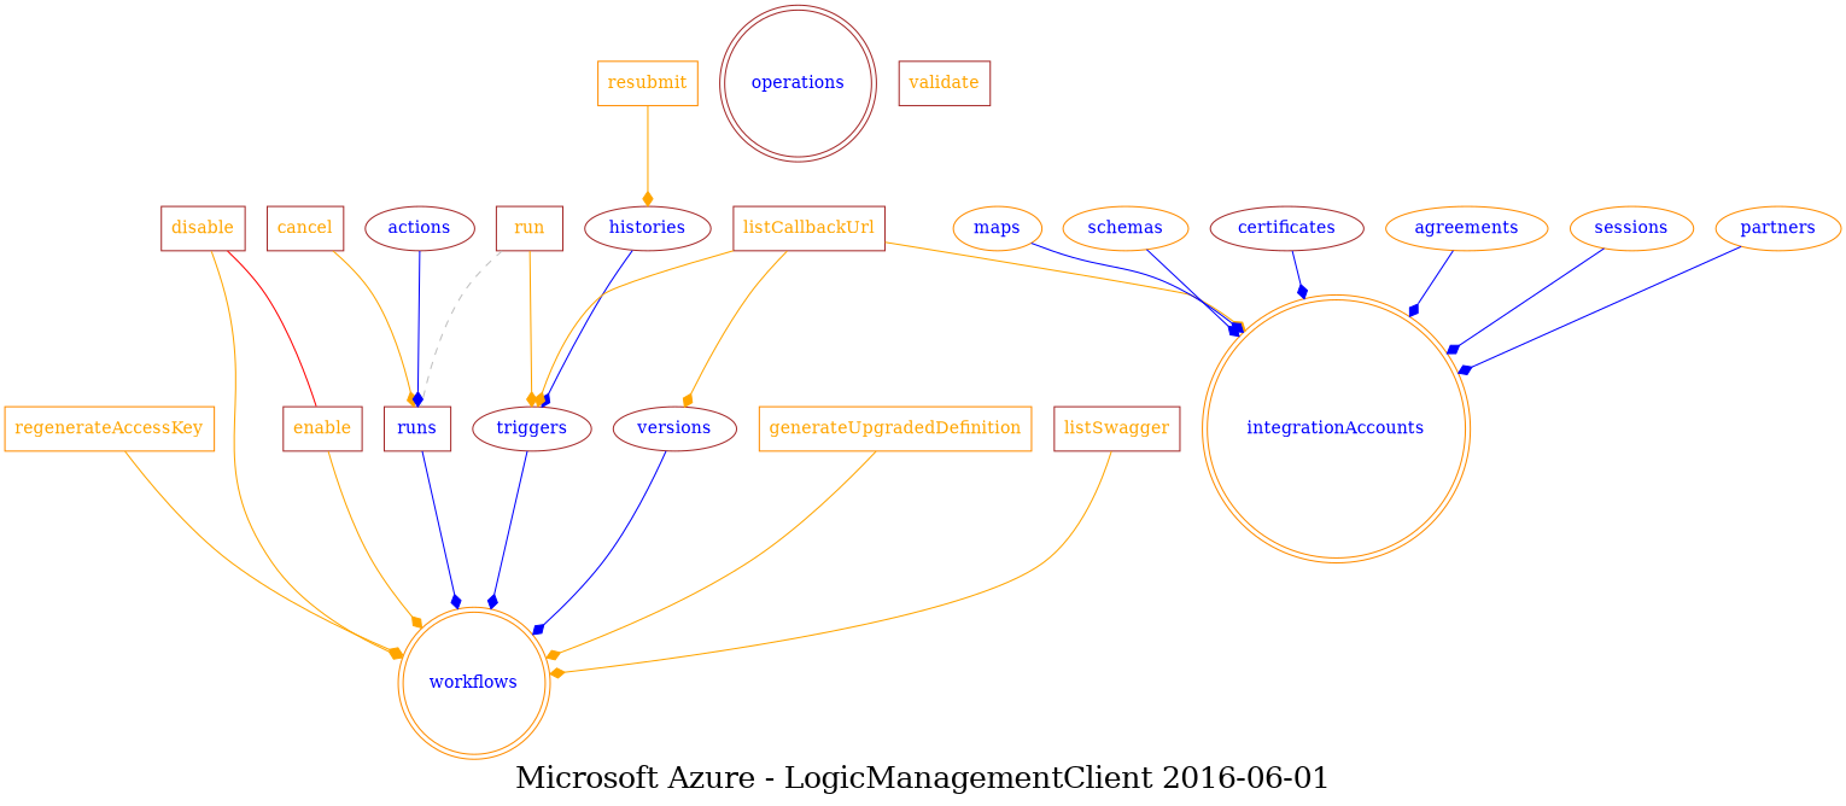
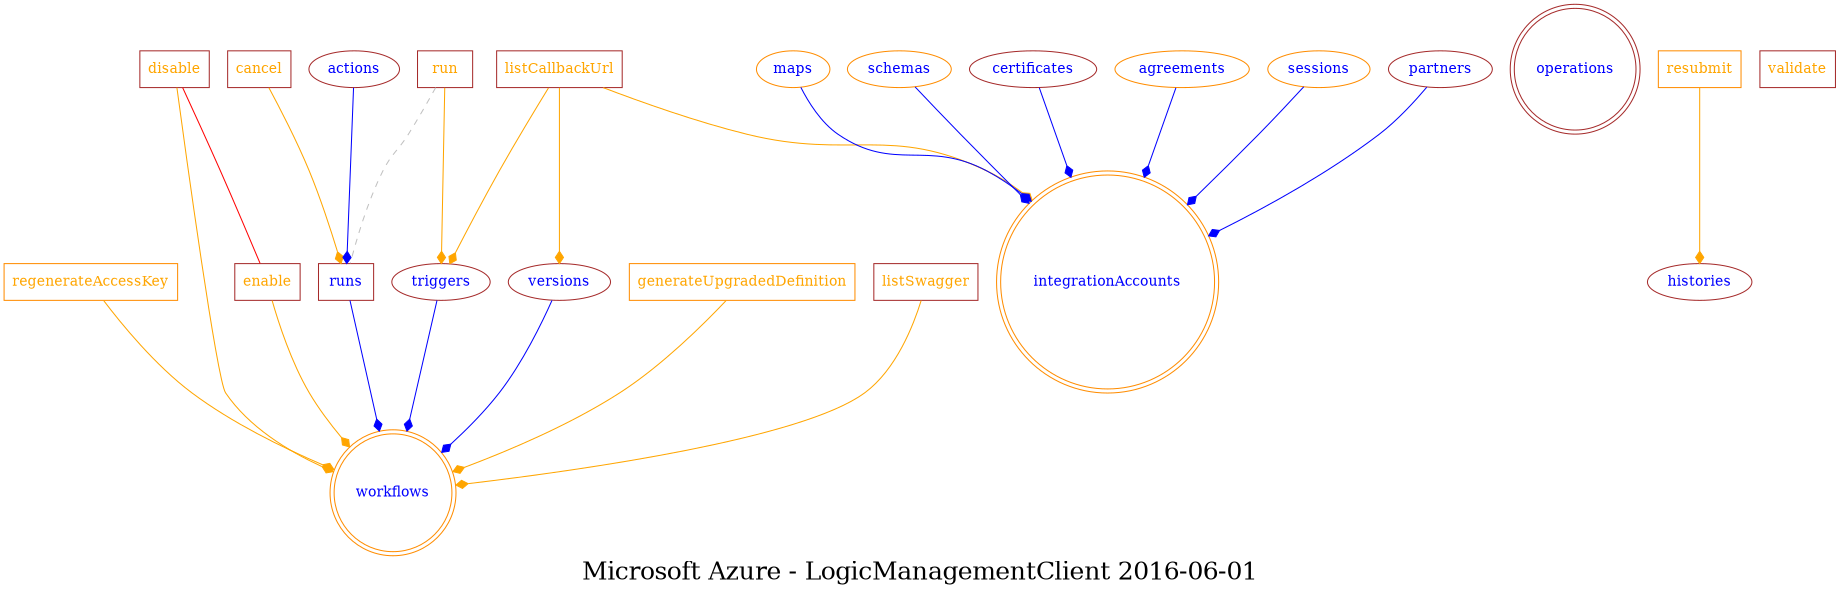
  digraph {
    fontsize=24
    label="Microsoft Azure - LogicManagementClient 2016-06-01"
    splines=true
    node [color=brown fontcolor=blue shape=box]
    edge [arrowhead=diamond arrowtail=none color=orange fontcolor=orange]
    workflows [color=darkorange shape=doublecircle]
    integrationAccounts [color=darkorange shape=doublecircle]
    operations [shape=doublecircle]
    regenerateAccessKey [color=darkorange fontcolor=orange]
    disable [fontcolor=orange]
    enable [fontcolor=orange]
    runs
    run [fontcolor=orange]
    triggers [shape=ellipse]
    cancel [fontcolor=orange]
    actions [shape=ellipse]
    histories [shape=ellipse]
    resubmit [color=darkorange fontcolor=orange]
    listCallbackUrl [fontcolor=orange]
    versions [shape=ellipse]
    generateUpgradedDefinition [color=darkorange fontcolor=orange]
    listSwagger [fontcolor=orange]
    maps [color=darkorange shape=ellipse]
    schemas [color=darkorange shape=ellipse]
    certificates [shape=ellipse]
    agreements [color=darkorange shape=ellipse]
    sessions [color=darkorange shape=ellipse]
-   partners [color=darkorange shape=ellipse]
+   partners [shape=ellipse]
    validate [fontcolor=orange]
    regenerateAccessKey -> workflows
    disable -> workflows
    disable -> enable [arrowhead=none color=red fontcolor=red]
    enable -> workflows
    runs -> workflows [color=blue fontcolor=blue]
    run -> runs [arrowhead=none color=grey fontcolor=grey style=dashed]
    run -> triggers
    triggers -> workflows [color=blue fontcolor=blue]
    cancel -> runs
    actions -> runs [color=blue fontcolor=blue]
-   histories -> triggers [color=blue fontcolor=blue]
    resubmit -> histories
    listCallbackUrl -> integrationAccounts
    listCallbackUrl -> triggers
    listCallbackUrl -> versions
    versions -> workflows [color=blue fontcolor=blue]
    generateUpgradedDefinition -> workflows
    listSwagger -> workflows
    maps -> integrationAccounts [color=blue fontcolor=blue]
    schemas -> integrationAccounts [color=blue fontcolor=blue]
    certificates -> integrationAccounts [color=blue fontcolor=blue]
    agreements -> integrationAccounts [color=blue fontcolor=blue]
    sessions -> integrationAccounts [color=blue fontcolor=blue]
    partners -> integrationAccounts [color=blue fontcolor=blue]
  }
